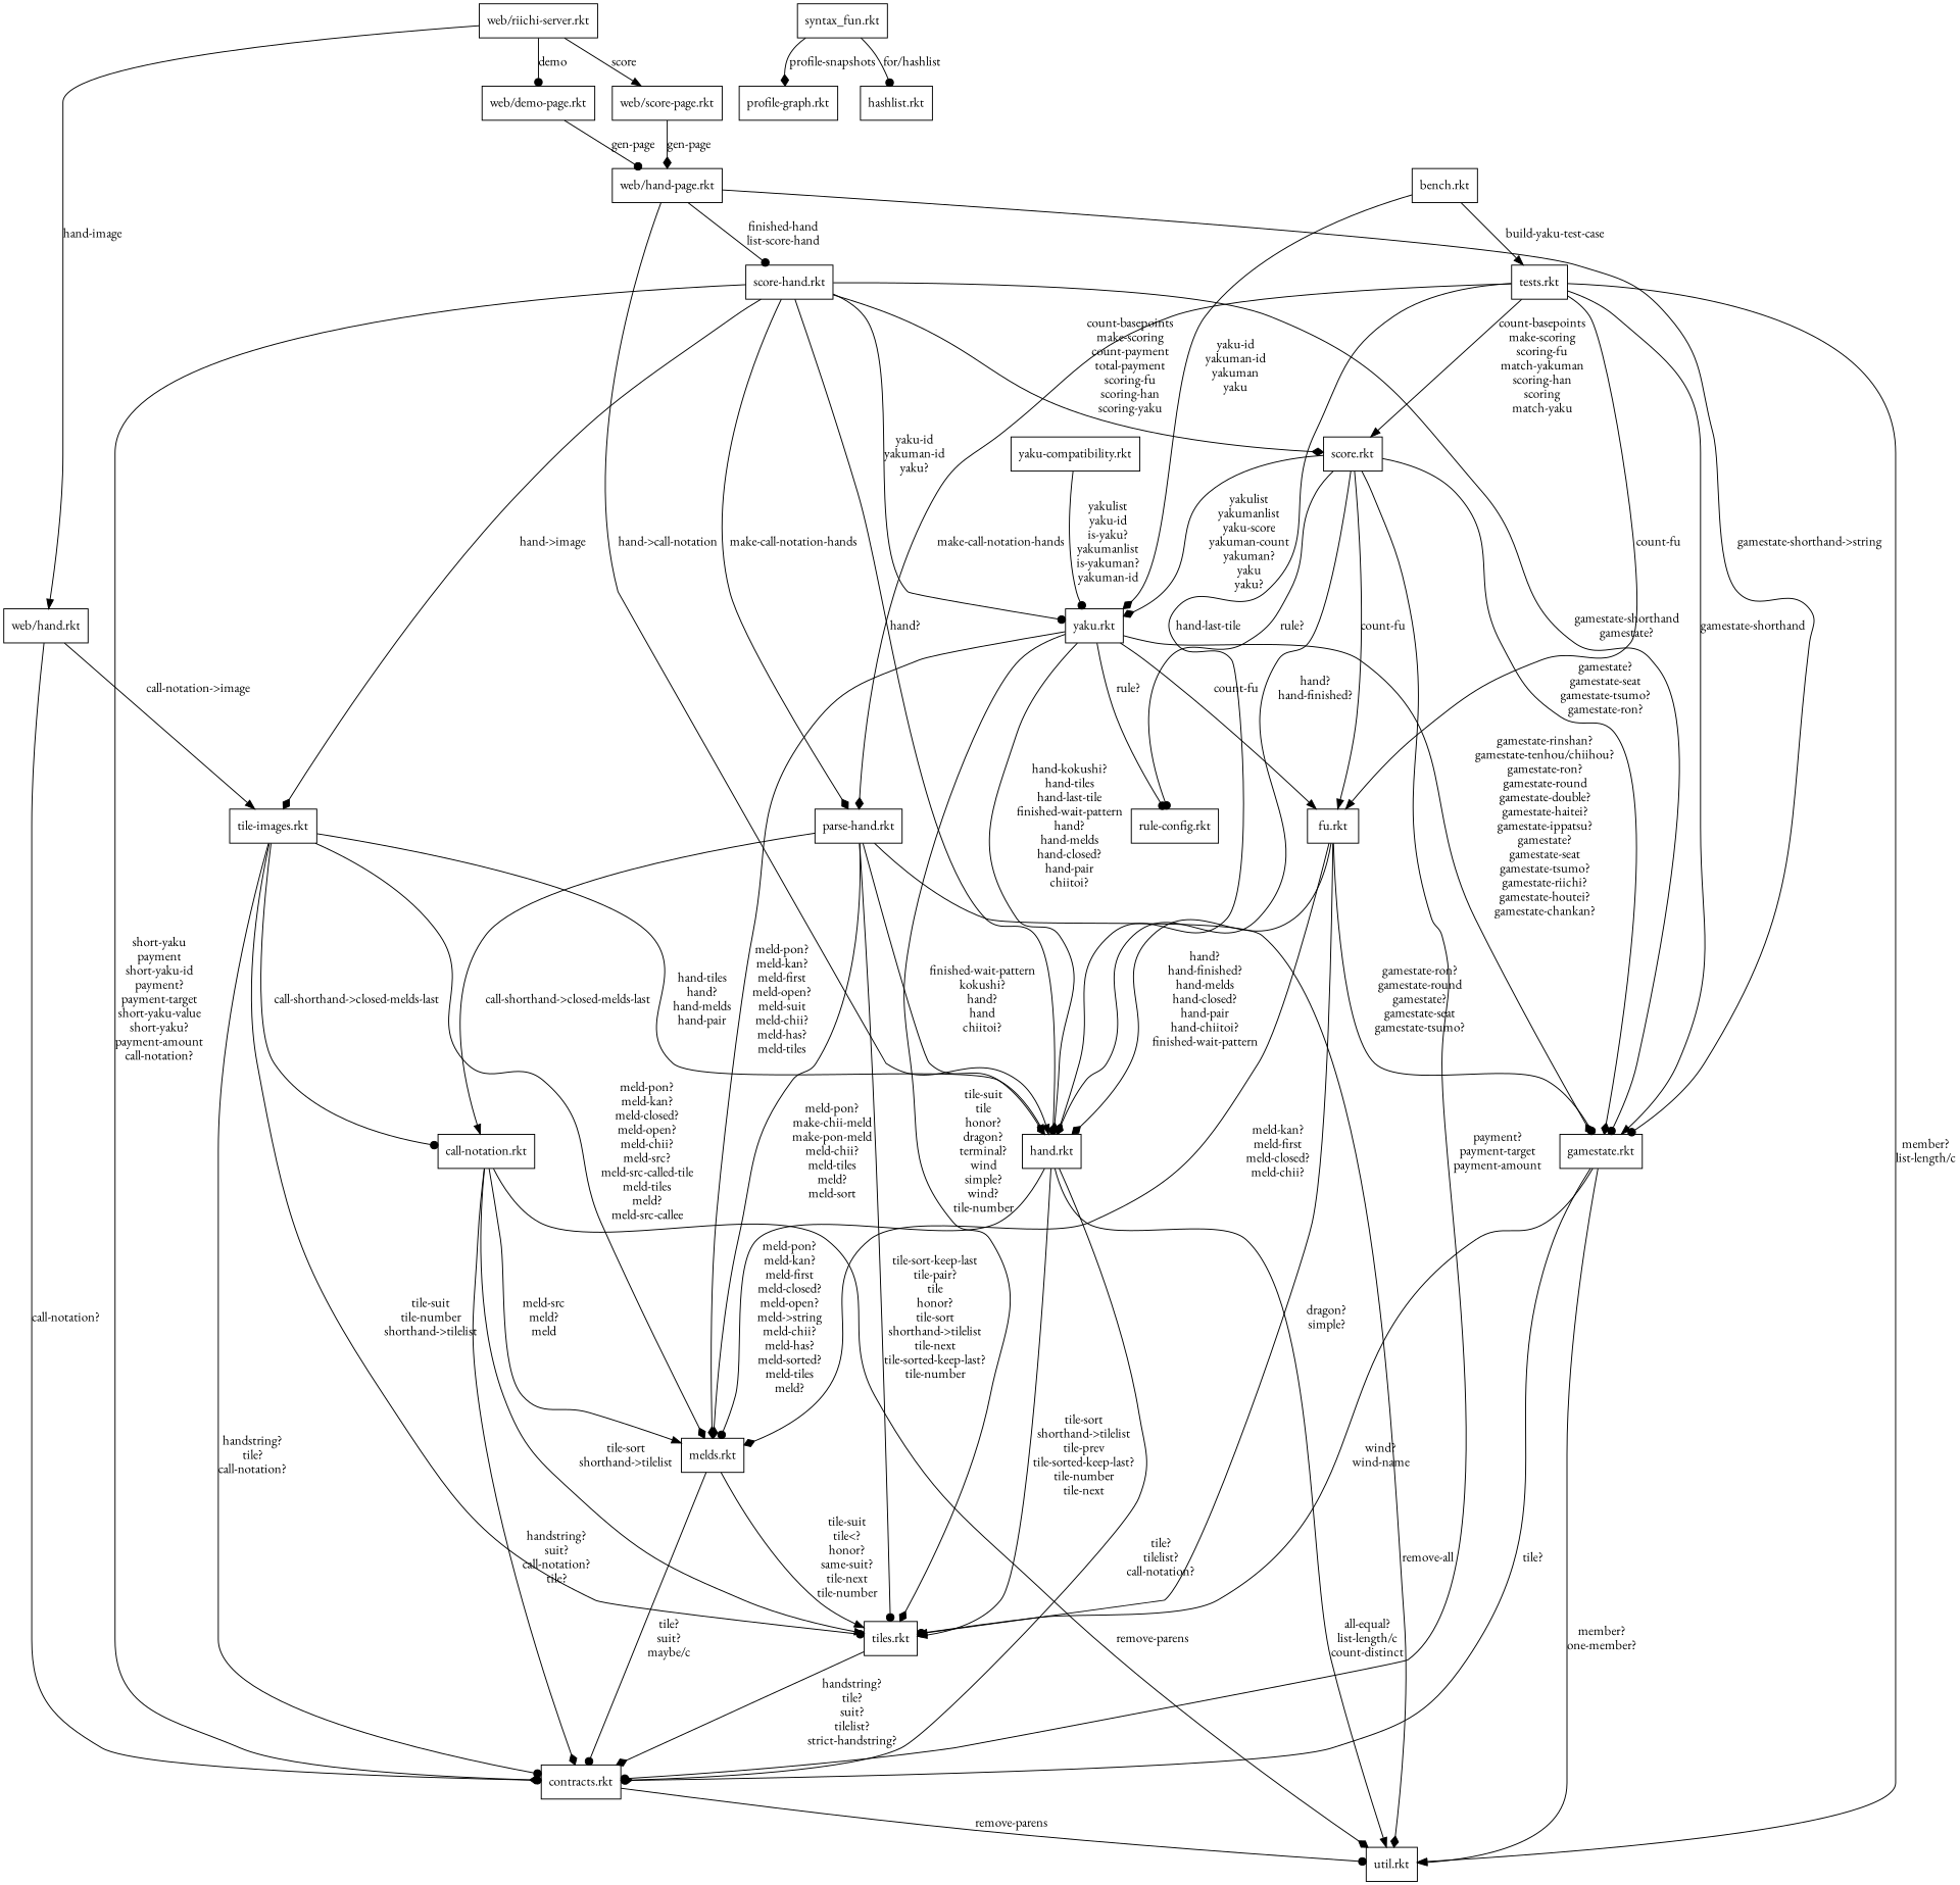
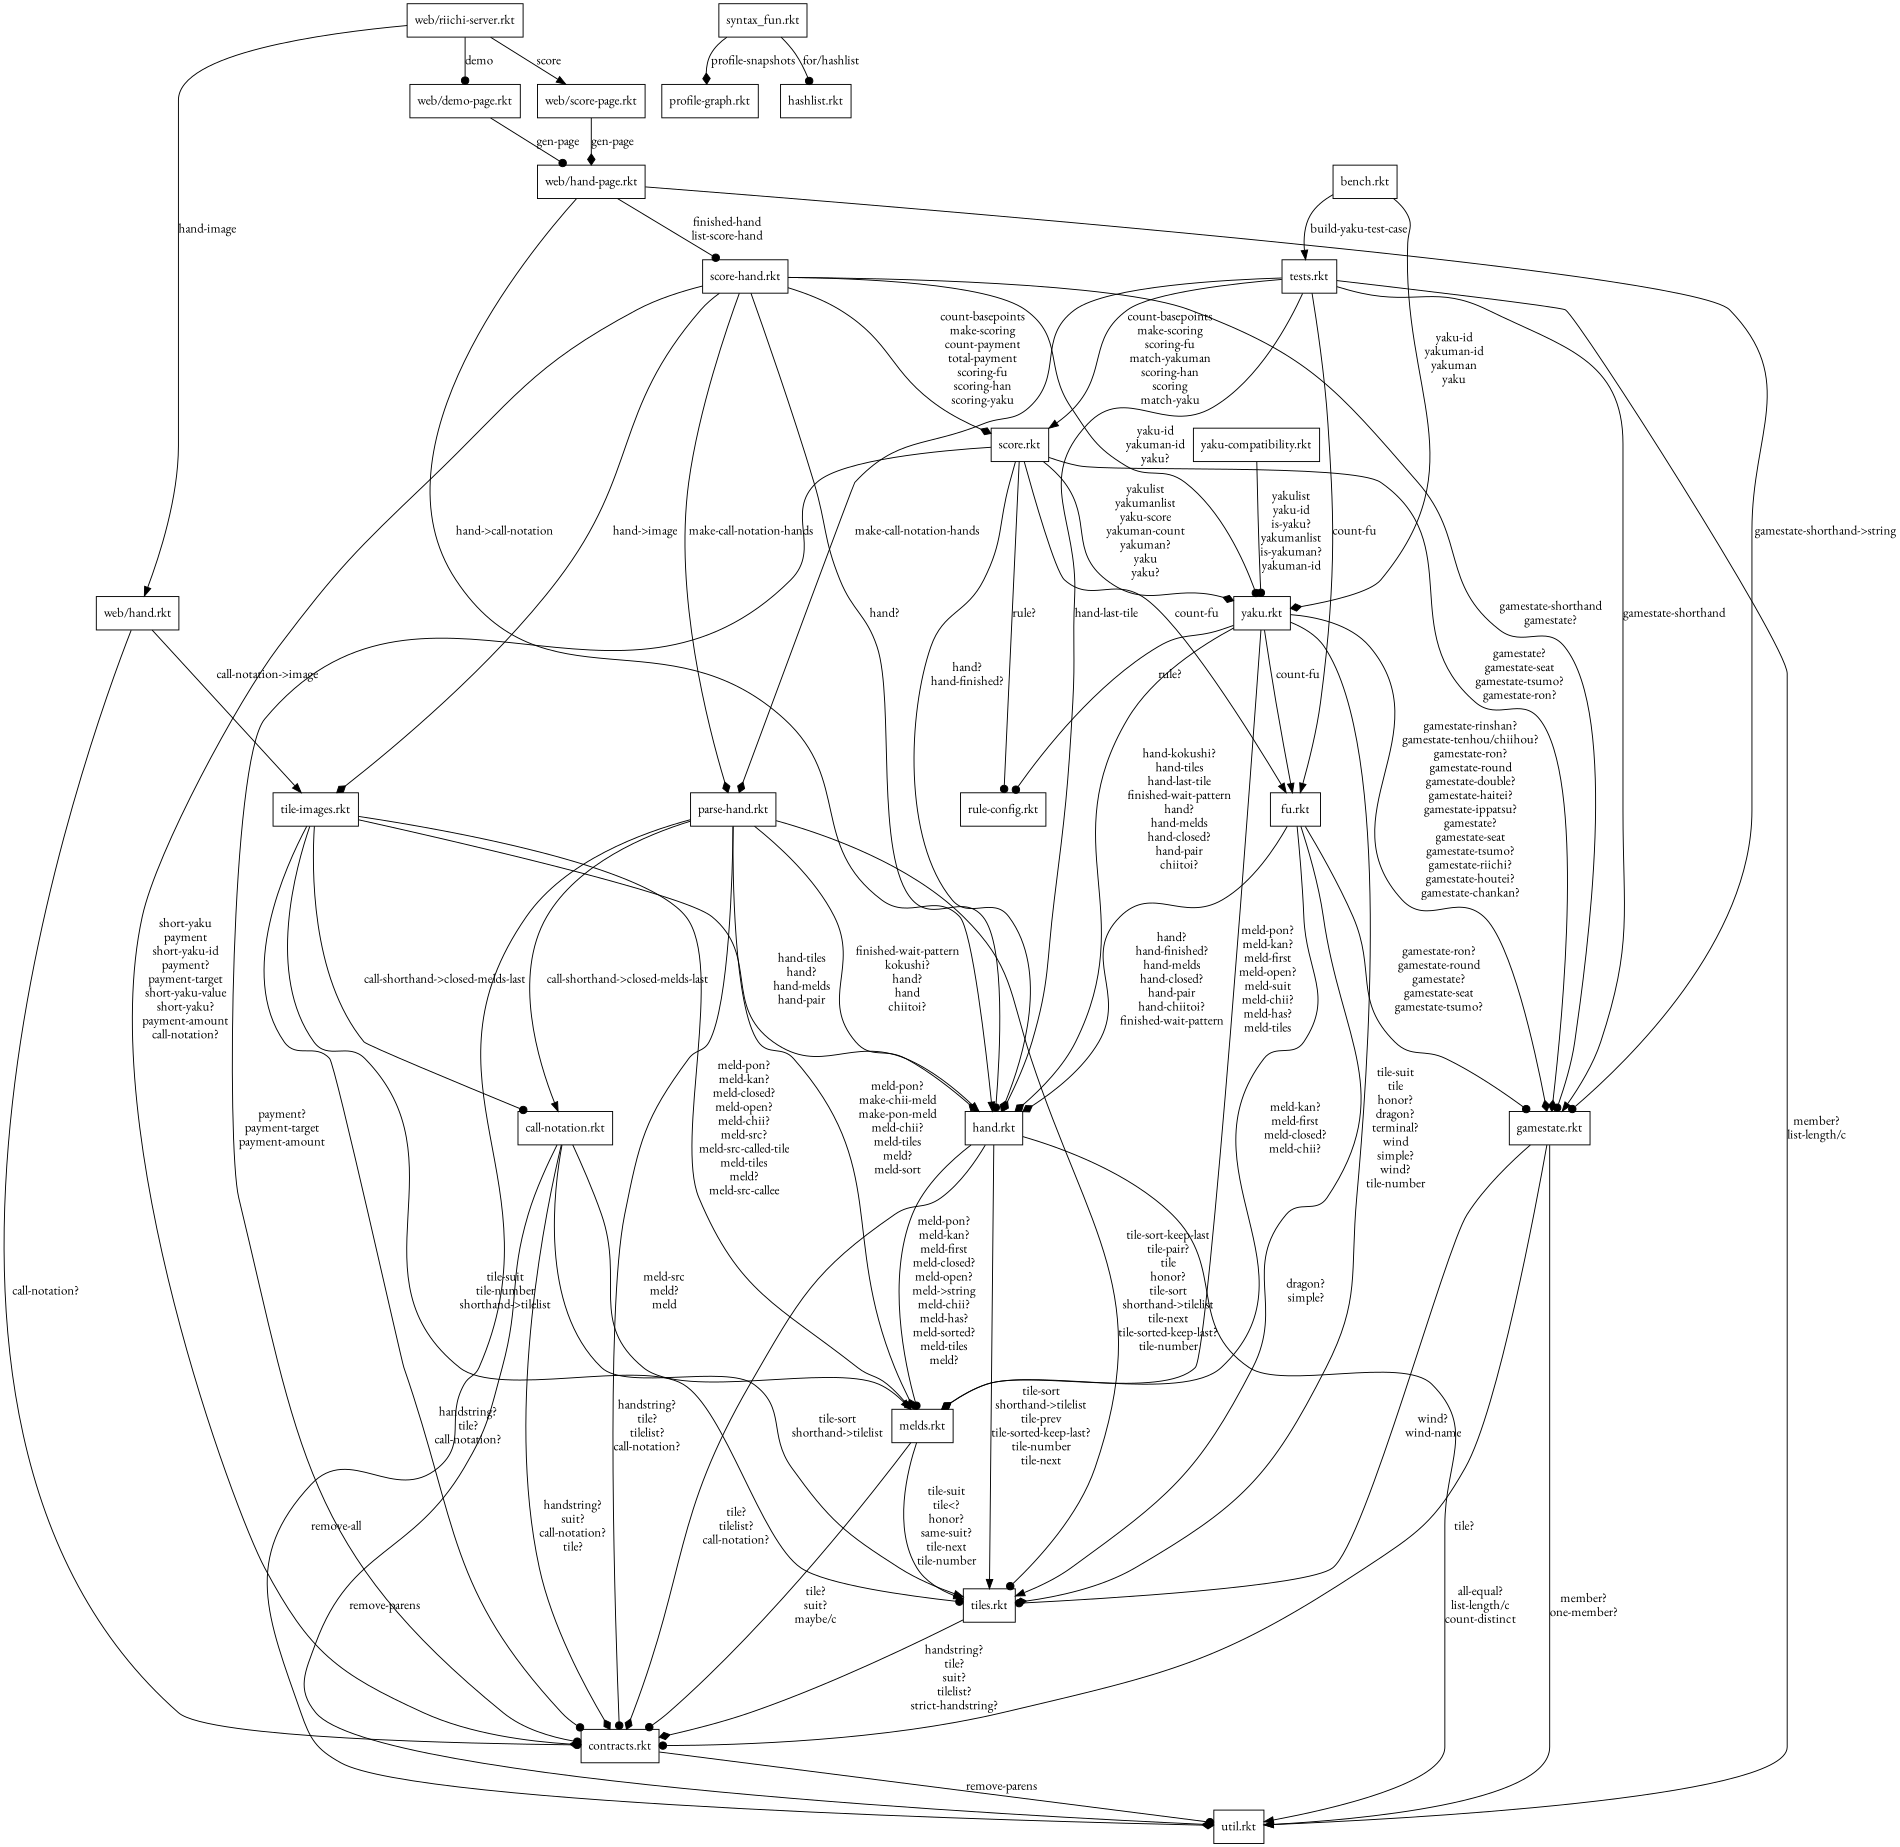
  digraph {
    fontname="EB Garamond"
    splines=true
    node [fontname="EB Garamond" shape=box]
    edge [arrowhead=diamond fontname="EB Garamond"]
    "web/riichi-server.rkt"
    "web/hand.rkt"
    "web/score-page.rkt"
    "web/demo-page.rkt"
    "contracts.rkt"
    "tile-images.rkt"
    "web/hand-page.rkt"
    "yaku.rkt"
    "tiles.rkt"
    "hand.rkt"
    "melds.rkt"
    "gamestate.rkt"
    "fu.rkt"
    "rule-config.rkt"
    "util.rkt"
    "score.rkt"
    "syntax_fun.rkt"
    "profile-graph.rkt"
    "hashlist.rkt"
    "score-hand.rkt"
    "parse-hand.rkt"
    "call-notation.rkt"
    "bench.rkt"
    "tests.rkt"
    "yaku-compatibility.rkt"
    "web/riichi-server.rkt" -> "web/hand.rkt" [arrowhead=normal label="hand-image"]
    "web/riichi-server.rkt" -> "web/score-page.rkt" [arrowhead=normal label=score]
    "web/riichi-server.rkt" -> "web/demo-page.rkt" [arrowhead=dot label=demo]
    "web/hand.rkt" -> "contracts.rkt" [arrowhead=dot label="call-notation?"]
    "web/hand.rkt" -> "tile-images.rkt" [arrowhead=normal label="call-notation->image"]
    "web/score-page.rkt" -> "web/hand-page.rkt" [label="gen-page"]
    "web/demo-page.rkt" -> "web/hand-page.rkt" [arrowhead=dot label="gen-page"]
    "contracts.rkt" -> "util.rkt" [arrowhead=dot label="remove-parens"]
    "tile-images.rkt" -> "contracts.rkt" [arrowhead=dot label="handstring?\ntile?\ncall-notation?"]
    "tile-images.rkt" -> "tiles.rkt" [arrowhead=dot label="tile-suit\ntile-number\nshorthand->tilelist"]
    "tile-images.rkt" -> "hand.rkt" [arrowhead=normal label="hand-tiles\nhand?\nhand-melds\nhand-pair"]
    "tile-images.rkt" -> "melds.rkt" [label="meld-pon?\nmeld-kan?\nmeld-closed?\nmeld-open?\nmeld-chii?\nmeld-src?\nmeld-src-called-tile\nmeld-tiles\nmeld?\nmeld-src-callee"]
    "tile-images.rkt" -> "call-notation.rkt" [arrowhead=dot label="call-shorthand->closed-melds-last"]
    "web/hand-page.rkt" -> "hand.rkt" [arrowhead=normal label="hand->call-notation"]
    "web/hand-page.rkt" -> "gamestate.rkt" [arrowhead=dot label="gamestate-shorthand->string"]
    "web/hand-page.rkt" -> "score-hand.rkt" [arrowhead=dot label="finished-hand\nlist-score-hand"]
    "yaku.rkt" -> "tiles.rkt" [label="tile-suit\ntile\nhonor?\ndragon?\nterminal?\nwind\nsimple?\nwind?\ntile-number"]
    "yaku.rkt" -> "hand.rkt" [label="hand-kokushi?\nhand-tiles\nhand-last-tile\nfinished-wait-pattern\nhand?\nhand-melds\nhand-closed?\nhand-pair\nchiitoi?"]
    "yaku.rkt" -> "melds.rkt" [label="meld-pon?\nmeld-kan?\nmeld-first\nmeld-open?\nmeld-suit\nmeld-chii?\nmeld-has?\nmeld-tiles"]
    "yaku.rkt" -> "gamestate.rkt" [label="gamestate-rinshan?\ngamestate-tenhou/chiihou?\ngamestate-ron?\ngamestate-round\ngamestate-double?\ngamestate-haitei?\ngamestate-ippatsu?\ngamestate?\ngamestate-seat\ngamestate-tsumo?\ngamestate-riichi?\ngamestate-houtei?\ngamestate-chankan?"]
    "yaku.rkt" -> "fu.rkt" [arrowhead=normal label="count-fu"]
    "yaku.rkt" -> "rule-config.rkt" [arrowhead=dot label="rule?"]
    "tiles.rkt" -> "contracts.rkt" [label="handstring?\ntile?\nsuit?\ntilelist?\nstrict-handstring?"]
    "hand.rkt" -> "contracts.rkt" [label="tile?\ntilelist?\ncall-notation?"]
    "hand.rkt" -> "tiles.rkt" [arrowhead=normal label="tile-sort\nshorthand->tilelist\ntile-prev\ntile-sorted-keep-last?\ntile-number\ntile-next"]
    "hand.rkt" -> "melds.rkt" [arrowhead=dot label="meld-pon?\nmeld-kan?\nmeld-first\nmeld-closed?\nmeld-open?\nmeld->string\nmeld-chii?\nmeld-has?\nmeld-sorted?\nmeld-tiles\nmeld?"]
    "hand.rkt" -> "util.rkt" [arrowhead=normal label="all-equal?\nlist-length/c\ncount-distinct"]
    "melds.rkt" -> "contracts.rkt" [arrowhead=dot label="tile?\nsuit?\nmaybe/c"]
    "melds.rkt" -> "tiles.rkt" [arrowhead=normal label="tile-suit\ntile<?\nhonor?\nsame-suit?\ntile-next\ntile-number"]
    "gamestate.rkt" -> "contracts.rkt" [arrowhead=dot label="tile?"]
    "gamestate.rkt" -> "tiles.rkt" [arrowhead=dot label="wind?\nwind-name"]
    "gamestate.rkt" -> "util.rkt" [arrowhead=normal label="member?\none-member?"]
    "fu.rkt" -> "tiles.rkt" [arrowhead=normal label="dragon?\nsimple?"]
    "fu.rkt" -> "hand.rkt" [label="hand?\nhand-finished?\nhand-melds\nhand-closed?\nhand-pair\nhand-chiitoi?\nfinished-wait-pattern"]
    "fu.rkt" -> "melds.rkt" [label="meld-kan?\nmeld-first\nmeld-closed?\nmeld-chii?"]
    "fu.rkt" -> "gamestate.rkt" [arrowhead=dot label="gamestate-ron?\ngamestate-round\ngamestate?\ngamestate-seat\ngamestate-tsumo?"]
    "score.rkt" -> "contracts.rkt" [arrowhead=dot label="payment?\npayment-target\npayment-amount"]
    "score.rkt" -> "yaku.rkt" [label="yakulist\nyakumanlist\nyaku-score\nyakuman-count\nyakuman?\nyaku\nyaku?"]
    "score.rkt" -> "hand.rkt" [label="hand?\nhand-finished?"]
    "score.rkt" -> "gamestate.rkt" [label="gamestate?\ngamestate-seat\ngamestate-tsumo?\ngamestate-ron?"]
    "score.rkt" -> "fu.rkt" [arrowhead=normal label="count-fu"]
    "score.rkt" -> "rule-config.rkt" [arrowhead=dot label="rule?"]
    "syntax_fun.rkt" -> "profile-graph.rkt" [label="profile-snapshots"]
    "syntax_fun.rkt" -> "hashlist.rkt" [arrowhead=dot label="for/hashlist"]
    "score-hand.rkt" -> "contracts.rkt" [label="short-yaku\npayment\nshort-yaku-id\npayment?\npayment-target\nshort-yaku-value\nshort-yaku?\npayment-amount\ncall-notation?"]
    "score-hand.rkt" -> "tile-images.rkt" [label="hand->image"]
    "score-hand.rkt" -> "yaku.rkt" [arrowhead=dot label="yaku-id\nyakuman-id\nyaku?"]
    "score-hand.rkt" -> "hand.rkt" [arrowhead=dot label="hand?"]
    "score-hand.rkt" -> "gamestate.rkt" [arrowhead=dot label="gamestate-shorthand\ngamestate?"]
    "score-hand.rkt" -> "score.rkt" [label="count-basepoints\nmake-scoring\ncount-payment\ntotal-payment\nscoring-fu\nscoring-han\nscoring-yaku"]
    "score-hand.rkt" -> "parse-hand.rkt" [label="make-call-notation-hands"]
+   "parse-hand.rkt" -> "contracts.rkt" [arrowhead=dot label="handstring?\ntile?\ntilelist?\ncall-notation?"]
    "parse-hand.rkt" -> "tiles.rkt" [arrowhead=dot label="tile-sort-keep-last\ntile-pair?\ntile\nhonor?\ntile-sort\nshorthand->tilelist\ntile-next\ntile-sorted-keep-last?\ntile-number"]
    "parse-hand.rkt" -> "hand.rkt" [label="finished-wait-pattern\nkokushi?\nhand?\nhand\nchiitoi?"]
    "parse-hand.rkt" -> "melds.rkt" [label="meld-pon?\nmake-chii-meld\nmake-pon-meld\nmeld-chii?\nmeld-tiles\nmeld?\nmeld-sort"]
    "parse-hand.rkt" -> "util.rkt" [label="remove-all"]
    "parse-hand.rkt" -> "call-notation.rkt" [arrowhead=normal label="call-shorthand->closed-melds-last"]
    "call-notation.rkt" -> "contracts.rkt" [label="handstring?\nsuit?\ncall-notation?\ntile?"]
    "call-notation.rkt" -> "tiles.rkt" [arrowhead=normal label="tile-sort\nshorthand->tilelist"]
    "call-notation.rkt" -> "melds.rkt" [arrowhead=normal label="meld-src\nmeld?\nmeld"]
    "call-notation.rkt" -> "util.rkt" [label="remove-parens"]
    "bench.rkt" -> "yaku.rkt" [label="yaku-id\nyakuman-id\nyakuman\nyaku"]
    "bench.rkt" -> "tests.rkt" [arrowhead=normal label="build-yaku-test-case"]
    "tests.rkt" -> "hand.rkt" [label="hand-last-tile"]
    "tests.rkt" -> "gamestate.rkt" [arrowhead=normal label="gamestate-shorthand"]
    "tests.rkt" -> "fu.rkt" [arrowhead=normal label="count-fu"]
    "tests.rkt" -> "util.rkt" [arrowhead=normal label="member?\nlist-length/c"]
    "tests.rkt" -> "score.rkt" [arrowhead=normal label="count-basepoints\nmake-scoring\nscoring-fu\nmatch-yakuman\nscoring-han\nscoring\nmatch-yaku"]
    "tests.rkt" -> "parse-hand.rkt" [label="make-call-notation-hands"]
    "yaku-compatibility.rkt" -> "yaku.rkt" [arrowhead=dot label="yakulist\nyaku-id\nis-yaku?\nyakumanlist\nis-yakuman?\nyakuman-id"]
  }
